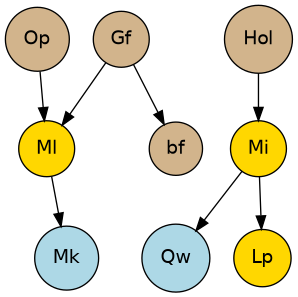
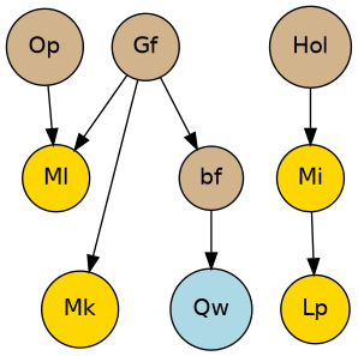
  digraph {
    fontname="DejaVu Sans"
    node [fillcolor=tan fontname="DejaVu Sans" shape=circle style=filled]
    edge [fontname="DejaVu Sans"]
    Mi [fillcolor=gold]
    Hol
    Lp [fillcolor=gold]
    Qw [fillcolor=lightblue]
    Gf
    bf
    Ml [fillcolor=gold]
-   Mk [fillcolor=lightblue]
+   Mk [fillcolor=gold]
    Op
    Mi -> Lp
-   Mi -> Qw
+   bf -> Qw
    Hol -> Mi
    Gf -> bf
    Gf -> Ml
-   Ml -> Mk
+   Gf -> Mk
    Op -> Ml
  }
